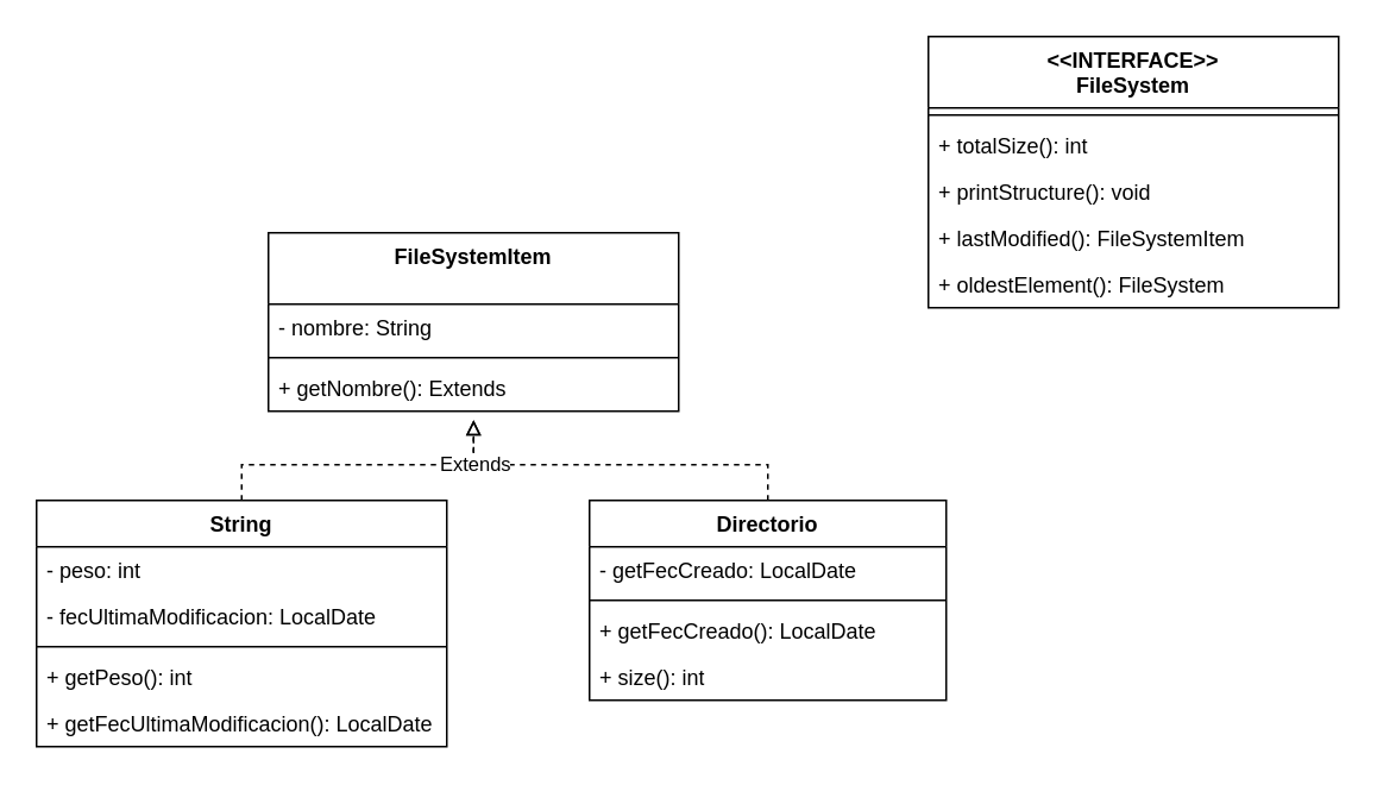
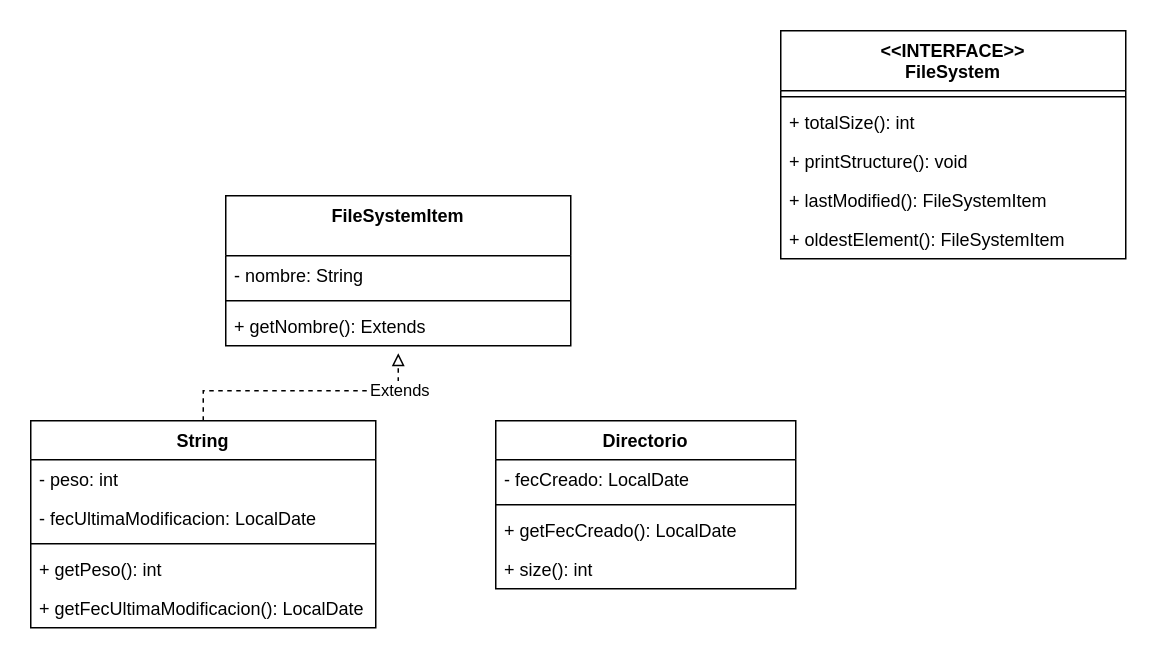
  <mxCell id="0" />
  <mxCell id="1" parent="0" />
- <mxCell id="2" style="edgeStyle=orthogonalEdgeStyle;rounded=0;orthogonalLoop=1;jettySize=auto;html=1;entryX=0.5;entryY=1.192;entryDx=0;entryDy=0;entryPerimeter=0;endArrow=block;endFill=0;dashed=1;" edge="1" parent="1" source="11" target="25"><mxGeometry relative="1" as="geometry"><Array as="points"><mxPoint x="430" y="260" /><mxPoint x="265" y="260" /></Array></mxGeometry></mxCell>
  <mxCell id="3" style="edgeStyle=orthogonalEdgeStyle;rounded=0;orthogonalLoop=1;jettySize=auto;html=1;exitX=0.5;exitY=0;exitDx=0;exitDy=0;endArrow=block;endFill=0;dashed=1;" edge="1" parent="1" source="5"><mxGeometry relative="1" as="geometry"><mxPoint x="265" y="235" as="targetPoint" /><mxPoint x="255" y="344" as="sourcePoint" /><Array as="points"><mxPoint x="135" y="260" /><mxPoint x="265" y="260" /></Array></mxGeometry></mxCell>
  <mxCell id="4" value="Extends" style="edgeLabel;html=1;align=center;verticalAlign=middle;resizable=0;points=[];" vertex="1" connectable="0" parent="3"><mxGeometry x="0.641" y="1" relative="1" as="geometry"><mxPoint x="6" as="offset" /></mxGeometry></mxCell>
  <mxCell id="5" value="String" style="swimlane;fontStyle=1;align=center;verticalAlign=top;childLayout=stackLayout;horizontal=1;startSize=26;horizontalStack=0;resizeParent=1;resizeParentMax=0;resizeLast=0;collapsible=1;marginBottom=0;whiteSpace=wrap;html=1;" vertex="1" parent="1"><mxGeometry x="20" y="280" width="230" height="138" as="geometry" /></mxCell>
  <mxCell id="6" value="- peso: int" style="text;strokeColor=none;fillColor=none;align=left;verticalAlign=top;spacingLeft=4;spacingRight=4;overflow=hidden;rotatable=0;points=[[0,0.5],[1,0.5]];portConstraint=eastwest;whiteSpace=wrap;html=1;" vertex="1" parent="5"><mxGeometry y="26" width="230" height="26" as="geometry" /></mxCell>
  <mxCell id="7" value="- fecUltimaModificacion: LocalDate" style="text;strokeColor=none;fillColor=none;align=left;verticalAlign=top;spacingLeft=4;spacingRight=4;overflow=hidden;rotatable=0;points=[[0,0.5],[1,0.5]];portConstraint=eastwest;whiteSpace=wrap;html=1;" vertex="1" parent="5"><mxGeometry y="52" width="230" height="26" as="geometry" /></mxCell>
  <mxCell id="8" value="" style="line;strokeWidth=1;fillColor=none;align=left;verticalAlign=middle;spacingTop=-1;spacingLeft=3;spacingRight=3;rotatable=0;labelPosition=right;points=[];portConstraint=eastwest;strokeColor=inherit;" vertex="1" parent="5"><mxGeometry y="78" width="230" height="8" as="geometry" /></mxCell>
  <mxCell id="9" value="+ getPeso(): int" style="text;strokeColor=none;fillColor=none;align=left;verticalAlign=top;spacingLeft=4;spacingRight=4;overflow=hidden;rotatable=0;points=[[0,0.5],[1,0.5]];portConstraint=eastwest;whiteSpace=wrap;html=1;" vertex="1" parent="5"><mxGeometry y="86" width="230" height="26" as="geometry" /></mxCell>
  <mxCell id="10" value="+ getFecUltimaModificacion(): LocalDate" style="text;strokeColor=none;fillColor=none;align=left;verticalAlign=top;spacingLeft=4;spacingRight=4;overflow=hidden;rotatable=0;points=[[0,0.5],[1,0.5]];portConstraint=eastwest;whiteSpace=wrap;html=1;" vertex="1" parent="5"><mxGeometry y="112" width="230" height="26" as="geometry" /></mxCell>
  <mxCell id="11" value="Directorio" style="swimlane;fontStyle=1;align=center;verticalAlign=top;childLayout=stackLayout;horizontal=1;startSize=26;horizontalStack=0;resizeParent=1;resizeParentMax=0;resizeLast=0;collapsible=1;marginBottom=0;whiteSpace=wrap;html=1;" vertex="1" parent="1"><mxGeometry x="330" y="280" width="200" height="112" as="geometry" /></mxCell>
- <mxCell id="12" value="- getFecCreado: LocalDate" style="text;strokeColor=none;fillColor=none;align=left;verticalAlign=top;spacingLeft=4;spacingRight=4;overflow=hidden;rotatable=0;points=[[0,0.5],[1,0.5]];portConstraint=eastwest;whiteSpace=wrap;html=1;" vertex="1" parent="11"><mxGeometry y="26" width="200" height="26" as="geometry" /></mxCell>
+ <mxCell id="12" value="- fecCreado: LocalDate" style="text;strokeColor=none;fillColor=none;align=left;verticalAlign=top;spacingLeft=4;spacingRight=4;overflow=hidden;rotatable=0;points=[[0,0.5],[1,0.5]];portConstraint=eastwest;whiteSpace=wrap;html=1;" vertex="1" parent="11"><mxGeometry y="26" width="200" height="26" as="geometry" /></mxCell>
  <mxCell id="13" value="" style="line;strokeWidth=1;fillColor=none;align=left;verticalAlign=middle;spacingTop=-1;spacingLeft=3;spacingRight=3;rotatable=0;labelPosition=right;points=[];portConstraint=eastwest;strokeColor=inherit;" vertex="1" parent="11"><mxGeometry y="52" width="200" height="8" as="geometry" /></mxCell>
  <mxCell id="14" value="+ getFecCreado(): LocalDate" style="text;strokeColor=none;fillColor=none;align=left;verticalAlign=top;spacingLeft=4;spacingRight=4;overflow=hidden;rotatable=0;points=[[0,0.5],[1,0.5]];portConstraint=eastwest;whiteSpace=wrap;html=1;" vertex="1" parent="11"><mxGeometry y="60" width="200" height="26" as="geometry" /></mxCell>
  <mxCell id="15" value="+ size(): int" style="text;strokeColor=none;fillColor=none;align=left;verticalAlign=top;spacingLeft=4;spacingRight=4;overflow=hidden;rotatable=0;points=[[0,0.5],[1,0.5]];portConstraint=eastwest;whiteSpace=wrap;html=1;" vertex="1" parent="11"><mxGeometry y="86" width="200" height="26" as="geometry" /></mxCell>
  <mxCell id="16" value="&lt;div&gt;&amp;lt;&amp;lt;INTERFACE&amp;gt;&amp;gt;&lt;/div&gt;FileSystem" style="swimlane;fontStyle=1;align=center;verticalAlign=top;childLayout=stackLayout;horizontal=1;startSize=40;horizontalStack=0;resizeParent=1;resizeParentMax=0;resizeLast=0;collapsible=1;marginBottom=0;whiteSpace=wrap;html=1;" vertex="1" parent="1"><mxGeometry x="520" y="20" width="230" height="152" as="geometry" /></mxCell>
  <mxCell id="17" value="" style="line;strokeWidth=1;fillColor=none;align=left;verticalAlign=middle;spacingTop=-1;spacingLeft=3;spacingRight=3;rotatable=0;labelPosition=right;points=[];portConstraint=eastwest;strokeColor=inherit;" vertex="1" parent="16"><mxGeometry y="40" width="230" height="8" as="geometry" /></mxCell>
  <mxCell id="18" value="+ totalSize(): int" style="text;strokeColor=none;fillColor=none;align=left;verticalAlign=top;spacingLeft=4;spacingRight=4;overflow=hidden;rotatable=0;points=[[0,0.5],[1,0.5]];portConstraint=eastwest;whiteSpace=wrap;html=1;" vertex="1" parent="16"><mxGeometry y="48" width="230" height="26" as="geometry" /></mxCell>
  <mxCell id="19" value="+ printStructure(): void" style="text;strokeColor=none;fillColor=none;align=left;verticalAlign=top;spacingLeft=4;spacingRight=4;overflow=hidden;rotatable=0;points=[[0,0.5],[1,0.5]];portConstraint=eastwest;whiteSpace=wrap;html=1;" vertex="1" parent="16"><mxGeometry y="74" width="230" height="26" as="geometry" /></mxCell>
  <mxCell id="20" value="+ lastModified():&amp;nbsp;&lt;span style=&quot;text-align: center;&quot;&gt;FileSystemItem&lt;/span&gt;" style="text;strokeColor=none;fillColor=none;align=left;verticalAlign=top;spacingLeft=4;spacingRight=4;overflow=hidden;rotatable=0;points=[[0,0.5],[1,0.5]];portConstraint=eastwest;whiteSpace=wrap;html=1;" vertex="1" parent="16"><mxGeometry y="100" width="230" height="26" as="geometry" /></mxCell>
- <mxCell id="21" value="+ oldestElement():&amp;nbsp;&lt;span style=&quot;text-align: center;&quot;&gt;FileSystem&lt;/span&gt;" style="text;strokeColor=none;fillColor=none;align=left;verticalAlign=top;spacingLeft=4;spacingRight=4;overflow=hidden;rotatable=0;points=[[0,0.5],[1,0.5]];portConstraint=eastwest;whiteSpace=wrap;html=1;" vertex="1" parent="16"><mxGeometry y="126" width="230" height="26" as="geometry" /></mxCell>
+ <mxCell id="21" value="+ oldestElement():&amp;nbsp;&lt;span style=&quot;text-align: center;&quot;&gt;FileSystemItem&lt;/span&gt;" style="text;strokeColor=none;fillColor=none;align=left;verticalAlign=top;spacingLeft=4;spacingRight=4;overflow=hidden;rotatable=0;points=[[0,0.5],[1,0.5]];portConstraint=eastwest;whiteSpace=wrap;html=1;" vertex="1" parent="16"><mxGeometry y="126" width="230" height="26" as="geometry" /></mxCell>
  <mxCell id="22" value="&lt;div&gt;&lt;span style=&quot;background-color: transparent; color: light-dark(rgb(0, 0, 0), rgb(255, 255, 255));&quot;&gt;FileSystemItem&lt;/span&gt;&lt;/div&gt;" style="swimlane;fontStyle=1;align=center;verticalAlign=top;childLayout=stackLayout;horizontal=1;startSize=40;horizontalStack=0;resizeParent=1;resizeParentMax=0;resizeLast=0;collapsible=1;marginBottom=0;whiteSpace=wrap;html=1;" vertex="1" parent="1"><mxGeometry x="150" y="130" width="230" height="100" as="geometry" /></mxCell>
  <mxCell id="23" value="- nombre: String" style="text;strokeColor=none;fillColor=none;align=left;verticalAlign=top;spacingLeft=4;spacingRight=4;overflow=hidden;rotatable=0;points=[[0,0.5],[1,0.5]];portConstraint=eastwest;whiteSpace=wrap;html=1;" vertex="1" parent="22"><mxGeometry y="40" width="230" height="26" as="geometry" /></mxCell>
  <mxCell id="24" value="" style="line;strokeWidth=1;fillColor=none;align=left;verticalAlign=middle;spacingTop=-1;spacingLeft=3;spacingRight=3;rotatable=0;labelPosition=right;points=[];portConstraint=eastwest;strokeColor=inherit;" vertex="1" parent="22"><mxGeometry y="66" width="230" height="8" as="geometry" /></mxCell>
  <mxCell id="25" value="+ getNombre(): Extends" style="text;strokeColor=none;fillColor=none;align=left;verticalAlign=top;spacingLeft=4;spacingRight=4;overflow=hidden;rotatable=0;points=[[0,0.5],[1,0.5]];portConstraint=eastwest;whiteSpace=wrap;html=1;" vertex="1" parent="22"><mxGeometry y="74" width="230" height="26" as="geometry" /></mxCell>
